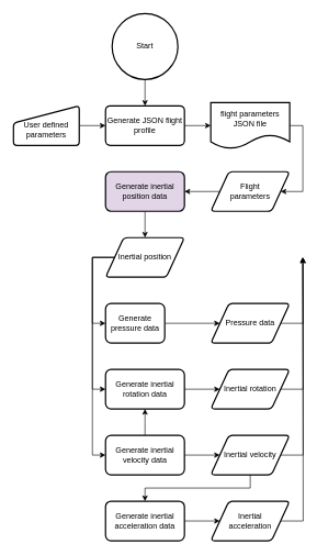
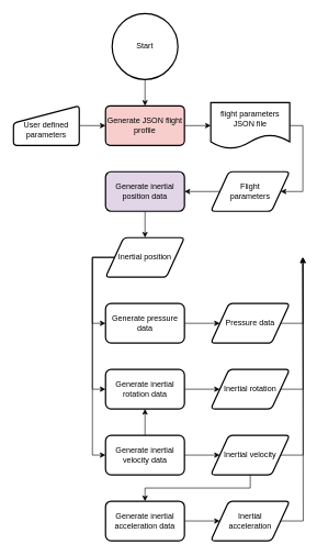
  <mxCell id="0" />
  <mxCell id="1" parent="0" />
  <mxCell id="2" style="edgeStyle=orthogonalEdgeStyle;rounded=0;orthogonalLoop=1;jettySize=auto;html=1;exitX=0.5;exitY=1;exitDx=0;exitDy=0;exitPerimeter=0;entryX=0.5;entryY=0;entryDx=0;entryDy=0;" parent="1" source="3" target="7" edge="1"><mxGeometry relative="1" as="geometry" /></mxCell>
  <mxCell id="3" value="Start" style="strokeWidth=2;html=1;shape=mxgraph.flowchart.start_2;whiteSpace=wrap;" parent="1" vertex="1"><mxGeometry x="170" y="20" width="100" height="100" as="geometry" /></mxCell>
  <mxCell id="4" style="edgeStyle=orthogonalEdgeStyle;rounded=0;orthogonalLoop=1;jettySize=auto;html=1;exitX=1;exitY=0.5;exitDx=0;exitDy=0;entryX=0;entryY=0.5;entryDx=0;entryDy=0;" parent="1" source="5" target="7" edge="1"><mxGeometry relative="1" as="geometry" /></mxCell>
  <mxCell id="5" value="&lt;br&gt;User defined parameters" style="html=1;strokeWidth=2;shape=manualInput;whiteSpace=wrap;rounded=1;size=26;arcSize=11;" parent="1" vertex="1"><mxGeometry x="20" y="160" width="100" height="60" as="geometry" /></mxCell>
  <mxCell id="6" value="" style="edgeStyle=orthogonalEdgeStyle;rounded=0;orthogonalLoop=1;jettySize=auto;html=1;" parent="1" source="7" target="21" edge="1"><mxGeometry relative="1" as="geometry" /></mxCell>
- <mxCell id="7" value="Generate JSON flight profile" style="rounded=1;whiteSpace=wrap;html=1;absoluteArcSize=1;arcSize=14;strokeWidth=2;" parent="1" vertex="1"><mxGeometry x="160" y="160" width="120" height="60" as="geometry" /></mxCell>
+ <mxCell id="7" value="Generate JSON flight profile" style="rounded=1;whiteSpace=wrap;html=1;absoluteArcSize=1;arcSize=14;strokeWidth=2;fillColor=#f8cecc;" parent="1" vertex="1"><mxGeometry x="160" y="160" width="120" height="60" as="geometry" /></mxCell>
  <mxCell id="8" style="edgeStyle=orthogonalEdgeStyle;rounded=0;orthogonalLoop=1;jettySize=auto;html=1;exitX=0.5;exitY=1;exitDx=0;exitDy=0;entryX=0.5;entryY=0;entryDx=0;entryDy=0;" parent="1" source="9" target="19" edge="1"><mxGeometry relative="1" as="geometry" /></mxCell>
  <mxCell id="9" value="Generate inertial position data" style="whiteSpace=wrap;html=1;rounded=1;strokeWidth=2;arcSize=14;fillColor=#e1d5e7;" parent="1" vertex="1"><mxGeometry x="160" y="260" width="120" height="60" as="geometry" /></mxCell>
  <mxCell id="10" style="edgeStyle=orthogonalEdgeStyle;rounded=0;orthogonalLoop=1;jettySize=auto;html=1;exitX=1;exitY=0.5;exitDx=0;exitDy=0;entryX=0;entryY=0.5;entryDx=0;entryDy=0;" parent="1" source="11" target="32" edge="1"><mxGeometry relative="1" as="geometry" /></mxCell>
  <mxCell id="11" value="Generate inertial velocity data" style="rounded=1;whiteSpace=wrap;html=1;strokeWidth=2;arcSize=14;" parent="1" vertex="1"><mxGeometry x="160" y="660" width="120" height="60" as="geometry" /></mxCell>
  <mxCell id="12" style="edgeStyle=orthogonalEdgeStyle;rounded=0;orthogonalLoop=1;jettySize=auto;html=1;exitX=1;exitY=0.5;exitDx=0;exitDy=0;" parent="1" source="13" target="27" edge="1"><mxGeometry relative="1" as="geometry" /></mxCell>
- <mxCell id="13" value="Generate pressure data" style="rounded=1;whiteSpace=wrap;html=1;strokeWidth=2;arcSize=14;" parent="1" vertex="1"><mxGeometry x="160" y="460" width="90" height="60" as="geometry" /></mxCell>
+ <mxCell id="13" value="Generate pressure data" style="rounded=1;whiteSpace=wrap;html=1;strokeWidth=2;arcSize=14;" parent="1" vertex="1"><mxGeometry x="160" y="460" width="120" height="60" as="geometry" /></mxCell>
  <mxCell id="14" style="edgeStyle=orthogonalEdgeStyle;rounded=0;orthogonalLoop=1;jettySize=auto;html=1;exitX=1;exitY=0.5;exitDx=0;exitDy=0;" parent="1" source="15" target="29" edge="1"><mxGeometry relative="1" as="geometry" /></mxCell>
  <mxCell id="15" value="Generate inertial rotation data" style="rounded=1;whiteSpace=wrap;html=1;strokeWidth=2;arcSize=14;" parent="1" vertex="1"><mxGeometry x="160" y="560" width="120" height="60" as="geometry" /></mxCell>
  <mxCell id="16" style="edgeStyle=orthogonalEdgeStyle;rounded=0;orthogonalLoop=1;jettySize=auto;html=1;exitX=0;exitY=0.5;exitDx=0;exitDy=0;entryX=0;entryY=0.5;entryDx=0;entryDy=0;" parent="1" source="19" target="13" edge="1"><mxGeometry relative="1" as="geometry"><Array as="points"><mxPoint x="140" y="390" /><mxPoint x="140" y="490" /></Array></mxGeometry></mxCell>
  <mxCell id="17" style="edgeStyle=orthogonalEdgeStyle;rounded=0;orthogonalLoop=1;jettySize=auto;html=1;exitX=0;exitY=0.5;exitDx=0;exitDy=0;entryX=0;entryY=0.5;entryDx=0;entryDy=0;" parent="1" source="19" target="15" edge="1"><mxGeometry relative="1" as="geometry"><Array as="points"><mxPoint x="140" y="390" /><mxPoint x="140" y="590" /></Array></mxGeometry></mxCell>
  <mxCell id="18" style="edgeStyle=orthogonalEdgeStyle;rounded=0;orthogonalLoop=1;jettySize=auto;html=1;exitX=0;exitY=0.5;exitDx=0;exitDy=0;entryX=0;entryY=0.5;entryDx=0;entryDy=0;" parent="1" source="19" target="11" edge="1"><mxGeometry relative="1" as="geometry"><Array as="points"><mxPoint x="140" y="390" /><mxPoint x="140" y="690" /></Array></mxGeometry></mxCell>
  <mxCell id="19" value="Inertial position" style="shape=parallelogram;html=1;strokeWidth=2;perimeter=parallelogramPerimeter;whiteSpace=wrap;rounded=1;arcSize=12;size=0.23;" parent="1" vertex="1"><mxGeometry x="160" y="360" width="120" height="60" as="geometry" /></mxCell>
  <mxCell id="20" style="edgeStyle=orthogonalEdgeStyle;rounded=0;orthogonalLoop=1;jettySize=auto;html=1;exitX=1;exitY=0.5;exitDx=0;exitDy=0;entryX=1;entryY=0.5;entryDx=0;entryDy=0;" parent="1" source="21" target="23" edge="1"><mxGeometry relative="1" as="geometry"><Array as="points"><mxPoint x="460" y="190" /><mxPoint x="460" y="290" /></Array></mxGeometry></mxCell>
  <mxCell id="21" value="flight parameters JSON file" style="shape=document;whiteSpace=wrap;html=1;boundedLbl=1;rounded=1;strokeWidth=2;arcSize=14;" parent="1" vertex="1"><mxGeometry x="320" y="155" width="120" height="70" as="geometry" /></mxCell>
  <mxCell id="22" style="edgeStyle=orthogonalEdgeStyle;rounded=0;orthogonalLoop=1;jettySize=auto;html=1;exitX=0;exitY=0.5;exitDx=0;exitDy=0;" parent="1" source="23" target="9" edge="1"><mxGeometry relative="1" as="geometry" /></mxCell>
  <mxCell id="23" value="Flight&lt;br&gt;parameters" style="shape=parallelogram;html=1;strokeWidth=2;perimeter=parallelogramPerimeter;whiteSpace=wrap;rounded=1;arcSize=12;size=0.23;" parent="1" vertex="1"><mxGeometry x="320" y="260" width="120" height="60" as="geometry" /></mxCell>
  <mxCell id="24" style="edgeStyle=orthogonalEdgeStyle;rounded=0;orthogonalLoop=1;jettySize=auto;html=1;exitX=1;exitY=0.5;exitDx=0;exitDy=0;entryX=0;entryY=0.5;entryDx=0;entryDy=0;" parent="1" source="25" target="34" edge="1"><mxGeometry relative="1" as="geometry" /></mxCell>
  <mxCell id="25" value="Generate inertial acceleration data" style="rounded=1;whiteSpace=wrap;html=1;strokeWidth=2;arcSize=14;" parent="1" vertex="1"><mxGeometry x="160" y="760" width="120" height="60" as="geometry" /></mxCell>
  <mxCell id="26" style="edgeStyle=orthogonalEdgeStyle;rounded=0;orthogonalLoop=1;jettySize=auto;html=1;exitX=1;exitY=0.5;exitDx=0;exitDy=0;" parent="1" source="27" edge="1"><mxGeometry relative="1" as="geometry"><mxPoint x="460" y="390" as="targetPoint" /></mxGeometry></mxCell>
  <mxCell id="27" value="Pressure data" style="shape=parallelogram;html=1;strokeWidth=2;perimeter=parallelogramPerimeter;whiteSpace=wrap;rounded=1;arcSize=12;size=0.23;" parent="1" vertex="1"><mxGeometry x="320" y="460" width="120" height="60" as="geometry" /></mxCell>
  <mxCell id="28" style="edgeStyle=orthogonalEdgeStyle;rounded=0;orthogonalLoop=1;jettySize=auto;html=1;exitX=1;exitY=0.5;exitDx=0;exitDy=0;" parent="1" source="29" edge="1"><mxGeometry relative="1" as="geometry"><mxPoint x="460" y="390" as="targetPoint" /></mxGeometry></mxCell>
  <mxCell id="29" value="Inertial rotation" style="shape=parallelogram;html=1;strokeWidth=2;perimeter=parallelogramPerimeter;whiteSpace=wrap;rounded=1;arcSize=12;size=0.23;" parent="1" vertex="1"><mxGeometry x="320" y="560" width="120" height="60" as="geometry" /></mxCell>
  <mxCell id="30" style="edgeStyle=orthogonalEdgeStyle;rounded=0;orthogonalLoop=1;jettySize=auto;html=1;exitX=1;exitY=0.5;exitDx=0;exitDy=0;" parent="1" source="32" edge="1"><mxGeometry relative="1" as="geometry"><mxPoint x="460" y="390" as="targetPoint" /></mxGeometry></mxCell>
  <mxCell id="31" style="edgeStyle=orthogonalEdgeStyle;rounded=0;orthogonalLoop=1;jettySize=auto;html=1;exitX=0.5;exitY=1;exitDx=0;exitDy=0;entryX=0.5;entryY=0;entryDx=0;entryDy=0;" parent="1" source="32" target="25" edge="1"><mxGeometry relative="1" as="geometry" /></mxCell>
  <mxCell id="32" value="Inertial velocity" style="shape=parallelogram;html=1;strokeWidth=2;perimeter=parallelogramPerimeter;whiteSpace=wrap;rounded=1;arcSize=12;size=0.23;" parent="1" vertex="1"><mxGeometry x="320" y="660" width="120" height="60" as="geometry" /></mxCell>
  <mxCell id="33" style="edgeStyle=orthogonalEdgeStyle;rounded=0;orthogonalLoop=1;jettySize=auto;html=1;exitX=1;exitY=0.5;exitDx=0;exitDy=0;" parent="1" source="34" edge="1"><mxGeometry relative="1" as="geometry"><mxPoint x="460" y="390" as="targetPoint" /></mxGeometry></mxCell>
  <mxCell id="34" value="Inertial&lt;br&gt;acceleration" style="shape=parallelogram;html=1;strokeWidth=2;perimeter=parallelogramPerimeter;whiteSpace=wrap;rounded=1;arcSize=12;size=0.23;" parent="1" vertex="1"><mxGeometry x="320" y="760" width="120" height="60" as="geometry" /></mxCell>
  <mxCell id="35" value="" style="endArrow=classic;html=1;rounded=0;edgeStyle=orthogonalEdgeStyle;exitX=0.5;exitY=0;exitDx=0;exitDy=0;" edge="1" parent="1" source="11"><mxGeometry width="50" height="50" relative="1" as="geometry"><mxPoint x="190" y="540" as="sourcePoint" /><mxPoint x="220" y="620" as="targetPoint" /></mxGeometry></mxCell>
